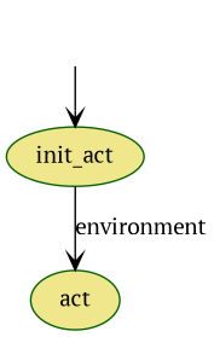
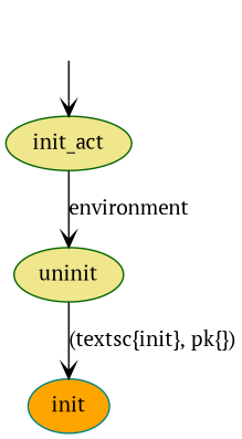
  digraph {
    fontname="PT Serif"
    node [fontname="PT Serif" style=filled color=darkgreen fillcolor=khaki]
    edge [arrowhead=vee fontname="PT Serif"]
    epsilon [style=invisible color="" fillcolor=""]
    n2 [label=init_act texlbl="1st activation"]
-   uninit [texlbl="\textsc{uninit}" label=act]
+   uninit [texlbl="\textsc{uninit}"]
+   init [color=teal fillcolor=orange texlbl="\textsc{init}"]
    epsilon -> n2
    n2 -> uninit [label="\environment"]
+   uninit -> init [label="(\textsc{init}, \pk{})"]
  }
